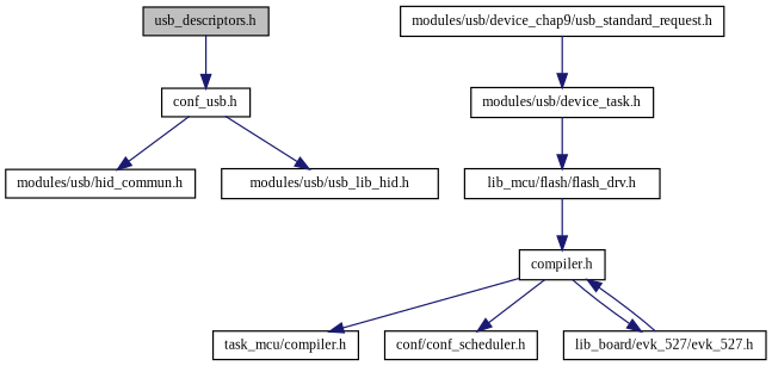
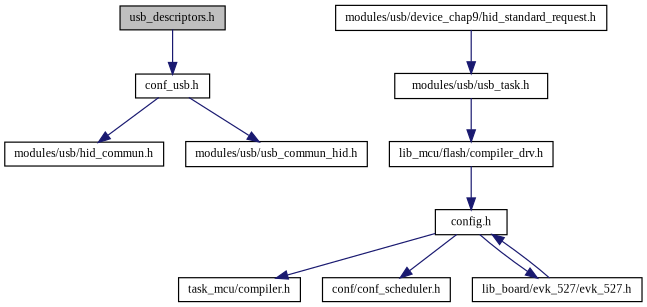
  digraph {
    fontname="Liberation Serif"
    node [color=black fillcolor=white fontname="Liberation Serif" fontsize=10 shape=record style=filled]
    edge [color=midnightblue fontname="Liberation Serif" fontsize=10 labelfontname="FreeSans.ttf" labelfontsize=10 style=solid]
    n1 [fillcolor=grey75 fontcolor=black height=0.2 label="usb_descriptors.h" width=0.4]
    n2 [height=0.2 label="conf_usb.h" width=0.4]
-   n3 [height=0.2 label="compiler.h" width=0.4]
+   n3 [height=0.2 label="config.h" width=0.4]
    n4 [height=0.2 label="task_mcu/compiler.h" width=0.4]
    n5 [height=0.2 label="conf/conf_scheduler.h" width=0.4]
    n6 [height=0.2 label="lib_board/evk_527/evk_527.h" width=0.4]
-   n7 [height=0.2 label="modules/usb/device_chap9/usb_standard_request.h" width=0.4]
-   n8 [height=0.2 label="modules/usb/device_task.h" width=0.4]
+   n7 [height=0.2 label="modules/usb/device_chap9/hid_standard_request.h" width=0.4]
+   n8 [height=0.2 label="modules/usb/usb_task.h" width=0.4]
    n9 [height=0.2 label="modules/usb/hid_commun.h" width=0.4]
-   n10 [height=0.2 label="modules/usb/usb_lib_hid.h" width=0.4]
-   n11 [height=0.2 label="lib_mcu/flash/flash_drv.h" width=0.4]
+   n10 [height=0.2 label="modules/usb/usb_commun_hid.h" width=0.4]
+   n11 [height=0.2 label="lib_mcu/flash/compiler_drv.h" width=0.4]
    n1 -> n2
    n2 -> n9
    n2 -> n10
    n3 -> n4
    n3 -> n5
    n3 -> n6
    n6 -> n3
    n7 -> n8
    n8 -> n11
    n11 -> n3
  }
